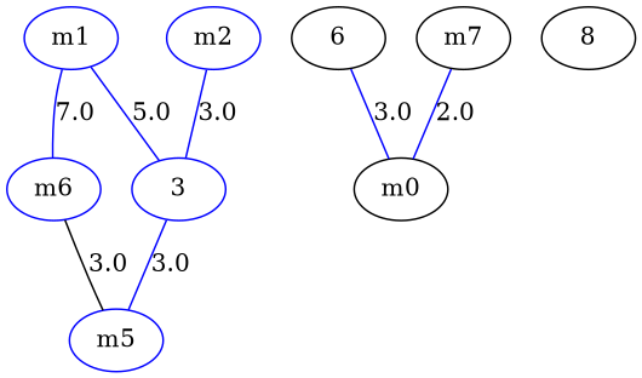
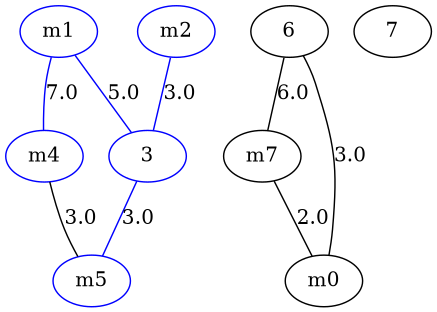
  strict graph {
    node [color=blue]
    edge [color=blue]
    n1 [label=m1]
-   n2 [label=m6]
+   n2 [label=m4]
    3
    n4 [label=m2]
    n5 [label=m5]
    6 [color=black]
    n7 [color=black label=m7]
    n8 [color=black label=m0]
-   8 [color=black]
+   8 [color=black label=7]
    n1 -- n2 [label=7.0]
    n1 -- 3 [label=5.0]
    n2 -- n5 [color=black label=3.0]
    3 -- n5 [label=3.0]
    n4 -- 3 [label=3.0]
-   6 -- n8 [label=3.0]
-   n7 -- n8 [label=2.0]
+   6 -- n7 [color=black label=6.0]
+   6 -- n8 [color=black label=3.0]
+   n7 -- n8 [color=black label=2.0]
  }
